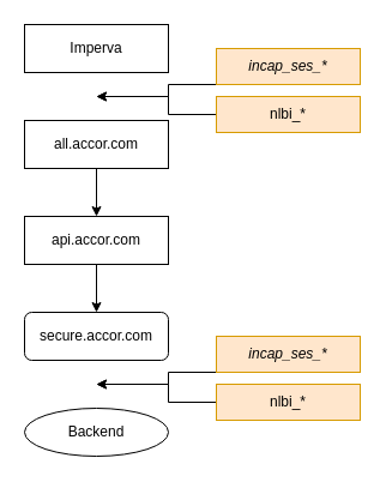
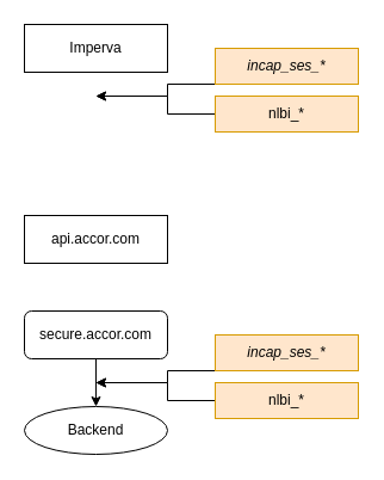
  <mxCell id="0" />
  <mxCell id="1" parent="0" />
  <mxCell id="2" value="Imperva" style="rounded=0;whiteSpace=wrap;html=1;" vertex="1" parent="1"><mxGeometry x="20" y="20" width="120" height="40" as="geometry" /></mxCell>
- <mxCell id="3" style="edgeStyle=orthogonalEdgeStyle;rounded=0;orthogonalLoop=1;jettySize=auto;html=1;entryX=0.5;entryY=0;entryDx=0;entryDy=0;" edge="1" parent="1" source="4" target="6"><mxGeometry relative="1" as="geometry" /></mxCell>
- <mxCell id="4" value="all.accor.com" style="rounded=0;whiteSpace=wrap;html=1;" vertex="1" parent="1"><mxGeometry x="20" y="100" width="120" height="40" as="geometry" /></mxCell>
- <mxCell id="5" style="edgeStyle=orthogonalEdgeStyle;rounded=0;orthogonalLoop=1;jettySize=auto;html=1;entryX=0.5;entryY=0;entryDx=0;entryDy=0;" edge="1" parent="1" source="6" target="12"><mxGeometry relative="1" as="geometry" /></mxCell>
  <mxCell id="6" value="api.accor.com" style="rounded=0;whiteSpace=wrap;html=1;" vertex="1" parent="1"><mxGeometry x="20" y="180" width="120" height="40" as="geometry" /></mxCell>
  <mxCell id="7" style="edgeStyle=orthogonalEdgeStyle;rounded=0;orthogonalLoop=1;jettySize=auto;html=1;" edge="1" parent="1" source="8"><mxGeometry relative="1" as="geometry"><mxPoint x="80" y="80" as="targetPoint" /><Array as="points"><mxPoint x="140" y="70" /><mxPoint x="140" y="80" /></Array></mxGeometry></mxCell>
  <mxCell id="8" value="&lt;i&gt;incap_ses_*&lt;br&gt;&lt;/i&gt;" style="rounded=0;whiteSpace=wrap;html=1;fillColor=#ffe6cc;strokeColor=#d79b00;" vertex="1" parent="1"><mxGeometry x="180" y="40" width="120" height="30" as="geometry" /></mxCell>
  <mxCell id="9" style="edgeStyle=orthogonalEdgeStyle;rounded=0;orthogonalLoop=1;jettySize=auto;html=1;" edge="1" parent="1" source="10"><mxGeometry relative="1" as="geometry"><mxPoint x="80" y="80" as="targetPoint" /><Array as="points"><mxPoint x="140" y="95" /><mxPoint x="140" y="80" /></Array></mxGeometry></mxCell>
  <mxCell id="10" value="nlbi_*" style="rounded=0;whiteSpace=wrap;html=1;fillColor=#ffe6cc;strokeColor=#d79b00;" vertex="1" parent="1"><mxGeometry x="180" y="80" width="120" height="30" as="geometry" /></mxCell>
+ <mxCell id="11" style="edgeStyle=orthogonalEdgeStyle;rounded=0;orthogonalLoop=1;jettySize=auto;html=1;entryX=0.5;entryY=0;entryDx=0;entryDy=0;" edge="1" parent="1" source="12" target="13"><mxGeometry relative="1" as="geometry" /></mxCell>
  <mxCell id="12" value="secure.accor.com" style="whiteSpace=wrap;html=1;rounded=1;" vertex="1" parent="1"><mxGeometry x="20" y="260" width="120" height="40" as="geometry" /></mxCell>
  <mxCell id="13" value="Backend" style="ellipse;whiteSpace=wrap;html=1;" vertex="1" parent="1"><mxGeometry x="20" y="340" width="120" height="40" as="geometry" /></mxCell>
  <mxCell id="14" style="edgeStyle=orthogonalEdgeStyle;rounded=0;orthogonalLoop=1;jettySize=auto;html=1;" edge="1" parent="1" source="15"><mxGeometry relative="1" as="geometry"><mxPoint x="80" y="320" as="targetPoint" /><Array as="points"><mxPoint x="140" y="310" /><mxPoint x="140" y="320" /></Array></mxGeometry></mxCell>
  <mxCell id="15" value="&lt;i&gt;incap_ses_*&lt;br&gt;&lt;/i&gt;" style="rounded=0;whiteSpace=wrap;html=1;fillColor=#ffe6cc;strokeColor=#d79b00;" vertex="1" parent="1"><mxGeometry x="180" y="280" width="120" height="30" as="geometry" /></mxCell>
  <mxCell id="16" style="edgeStyle=orthogonalEdgeStyle;rounded=0;orthogonalLoop=1;jettySize=auto;html=1;" edge="1" parent="1" source="17"><mxGeometry relative="1" as="geometry"><mxPoint x="80" y="320" as="targetPoint" /><Array as="points"><mxPoint x="140" y="335" /><mxPoint x="140" y="320" /></Array></mxGeometry></mxCell>
  <mxCell id="17" value="nlbi_*" style="rounded=0;whiteSpace=wrap;html=1;fillColor=#ffe6cc;strokeColor=#d79b00;" vertex="1" parent="1"><mxGeometry x="180" y="320" width="120" height="30" as="geometry" /></mxCell>
